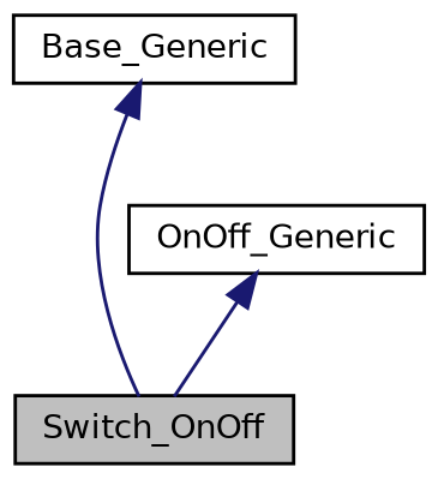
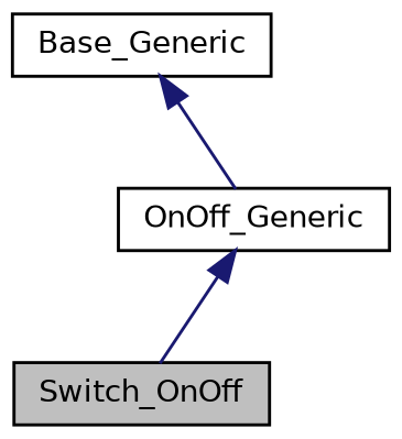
  digraph {
    node [color=black fillcolor=white fontname=Helvetica fontsize=10 shape=record style=filled]
    edge [color=midnightblue dir=back fontname=Helvetica fontsize=10 labelfontname=Helvetica labelfontsize=10 style=solid]
    n1 [fillcolor=grey75 fontcolor=black height=0.2 label=Switch_OnOff width=0.4]
    n2 [height=0.2 label=OnOff_Generic width=0.4]
    n3 [height=0.2 label=Base_Generic width=0.4]
    n2 -> n1
-   n3 -> n1
+   n3 -> n2
  }
